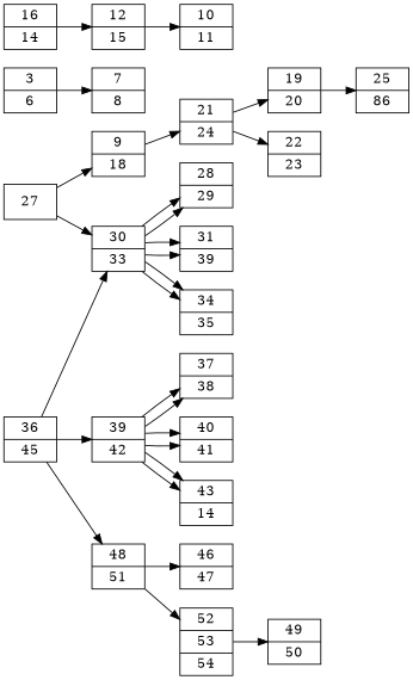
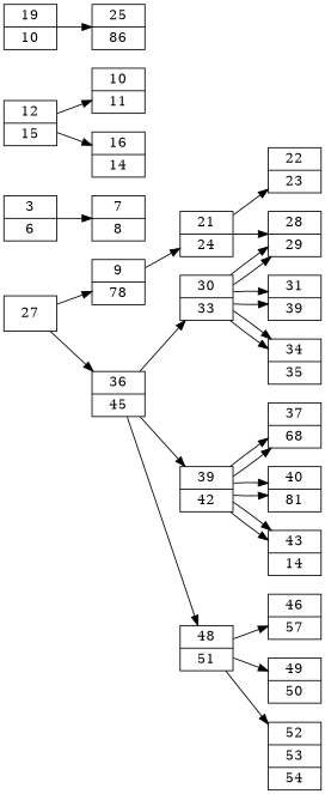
  digraph {
    rankdir=LR
    node [shape=record]
    n1 [label="<1>27"]
-   n2 [label="<1>9|<2>18"]
+   n2 [label="<1>9|<2>78"]
    n3 [label="<1>36|<2>45"]
    n4 [label="<1>21|<2>24"]
    n5 [label="<1>30|<2>33"]
    n6 [label="<1>39|<2>42"]
    n7 [label="<1>48|<2>51"]
    n8 [label="<1>3|<2>6"]
    n9 [label="<1>7|<2>8"]
    n10 [label="<1>12|<2>15"]
    n11 [label="<1>10|<2>11"]
    n12 [label="<1>16|<2>14"]
-   n13 [label="<1>19|<2>20"]
+   n13 [label="<1>19|<2>10"]
    n14 [label="<1>22|<2>23"]
    n15 [label="<1>28|<2>29"]
    n16 [label="<1>31|<2>39"]
    n17 [label="<1>34|<2>35"]
-   n18 [label="<1>37|<2>38"]
-   n19 [label="<1>40|<2>41"]
+   n18 [label="<1>37|<2>68"]
+   n19 [label="<1>40|<2>81"]
    n20 [label="<1>43|<2>14"]
-   n21 [label="<1>46|<2>47"]
+   n21 [label="<1>46|<2>57"]
    n22 [label="<1>49|<2>50"]
    n23 [label="<1>52|<2>53|<3>54"]
    n24 [label="<1>25|<2>86"]
    n1 -> n2
-   n1 -> n5
+   n1 -> n3
    n2 -> n4
    n3 -> n5
    n3 -> n6
    n3 -> n7
-   n4 -> n13
+   n4 -> n15
    n4 -> n14
    n5 -> n15
    n5 -> n15
    n5 -> n16
    n5 -> n16
    n5 -> n17
    n5 -> n17
    n6 -> n18
    n6 -> n18
    n6 -> n19
    n6 -> n19
    n6 -> n20
    n6 -> n20
    n7 -> n21
-   n23 -> n22
+   n7 -> n22
    n7 -> n23
    n8 -> n9
    n10 -> n11
-   n12 -> n10
+   n10 -> n12
    n13 -> n24
  }
